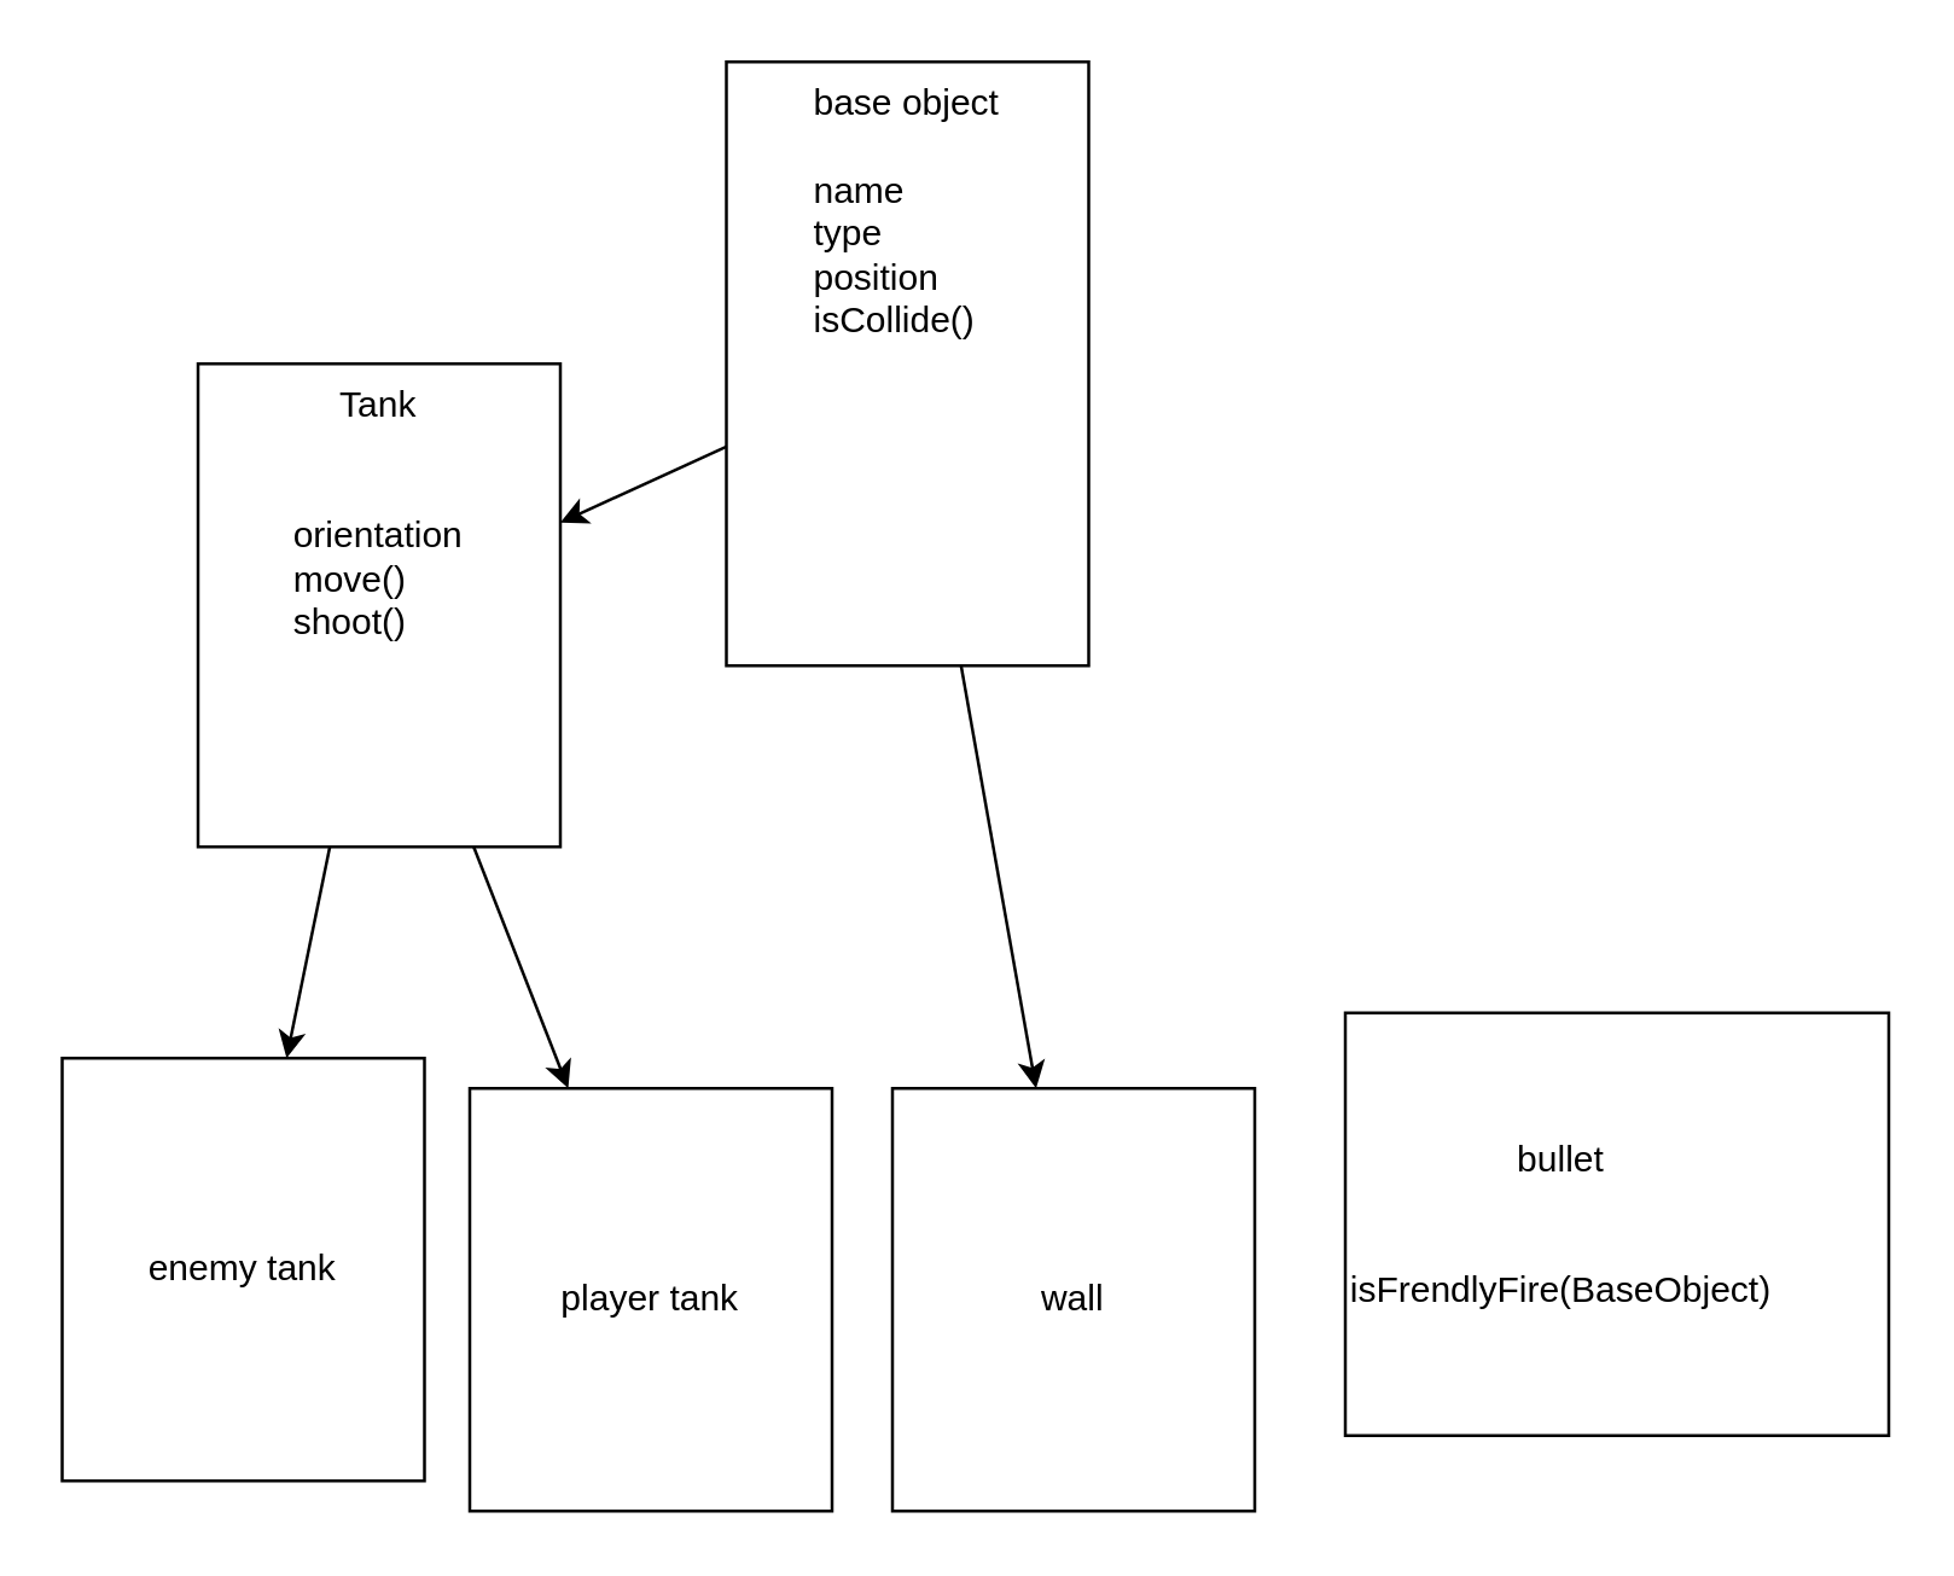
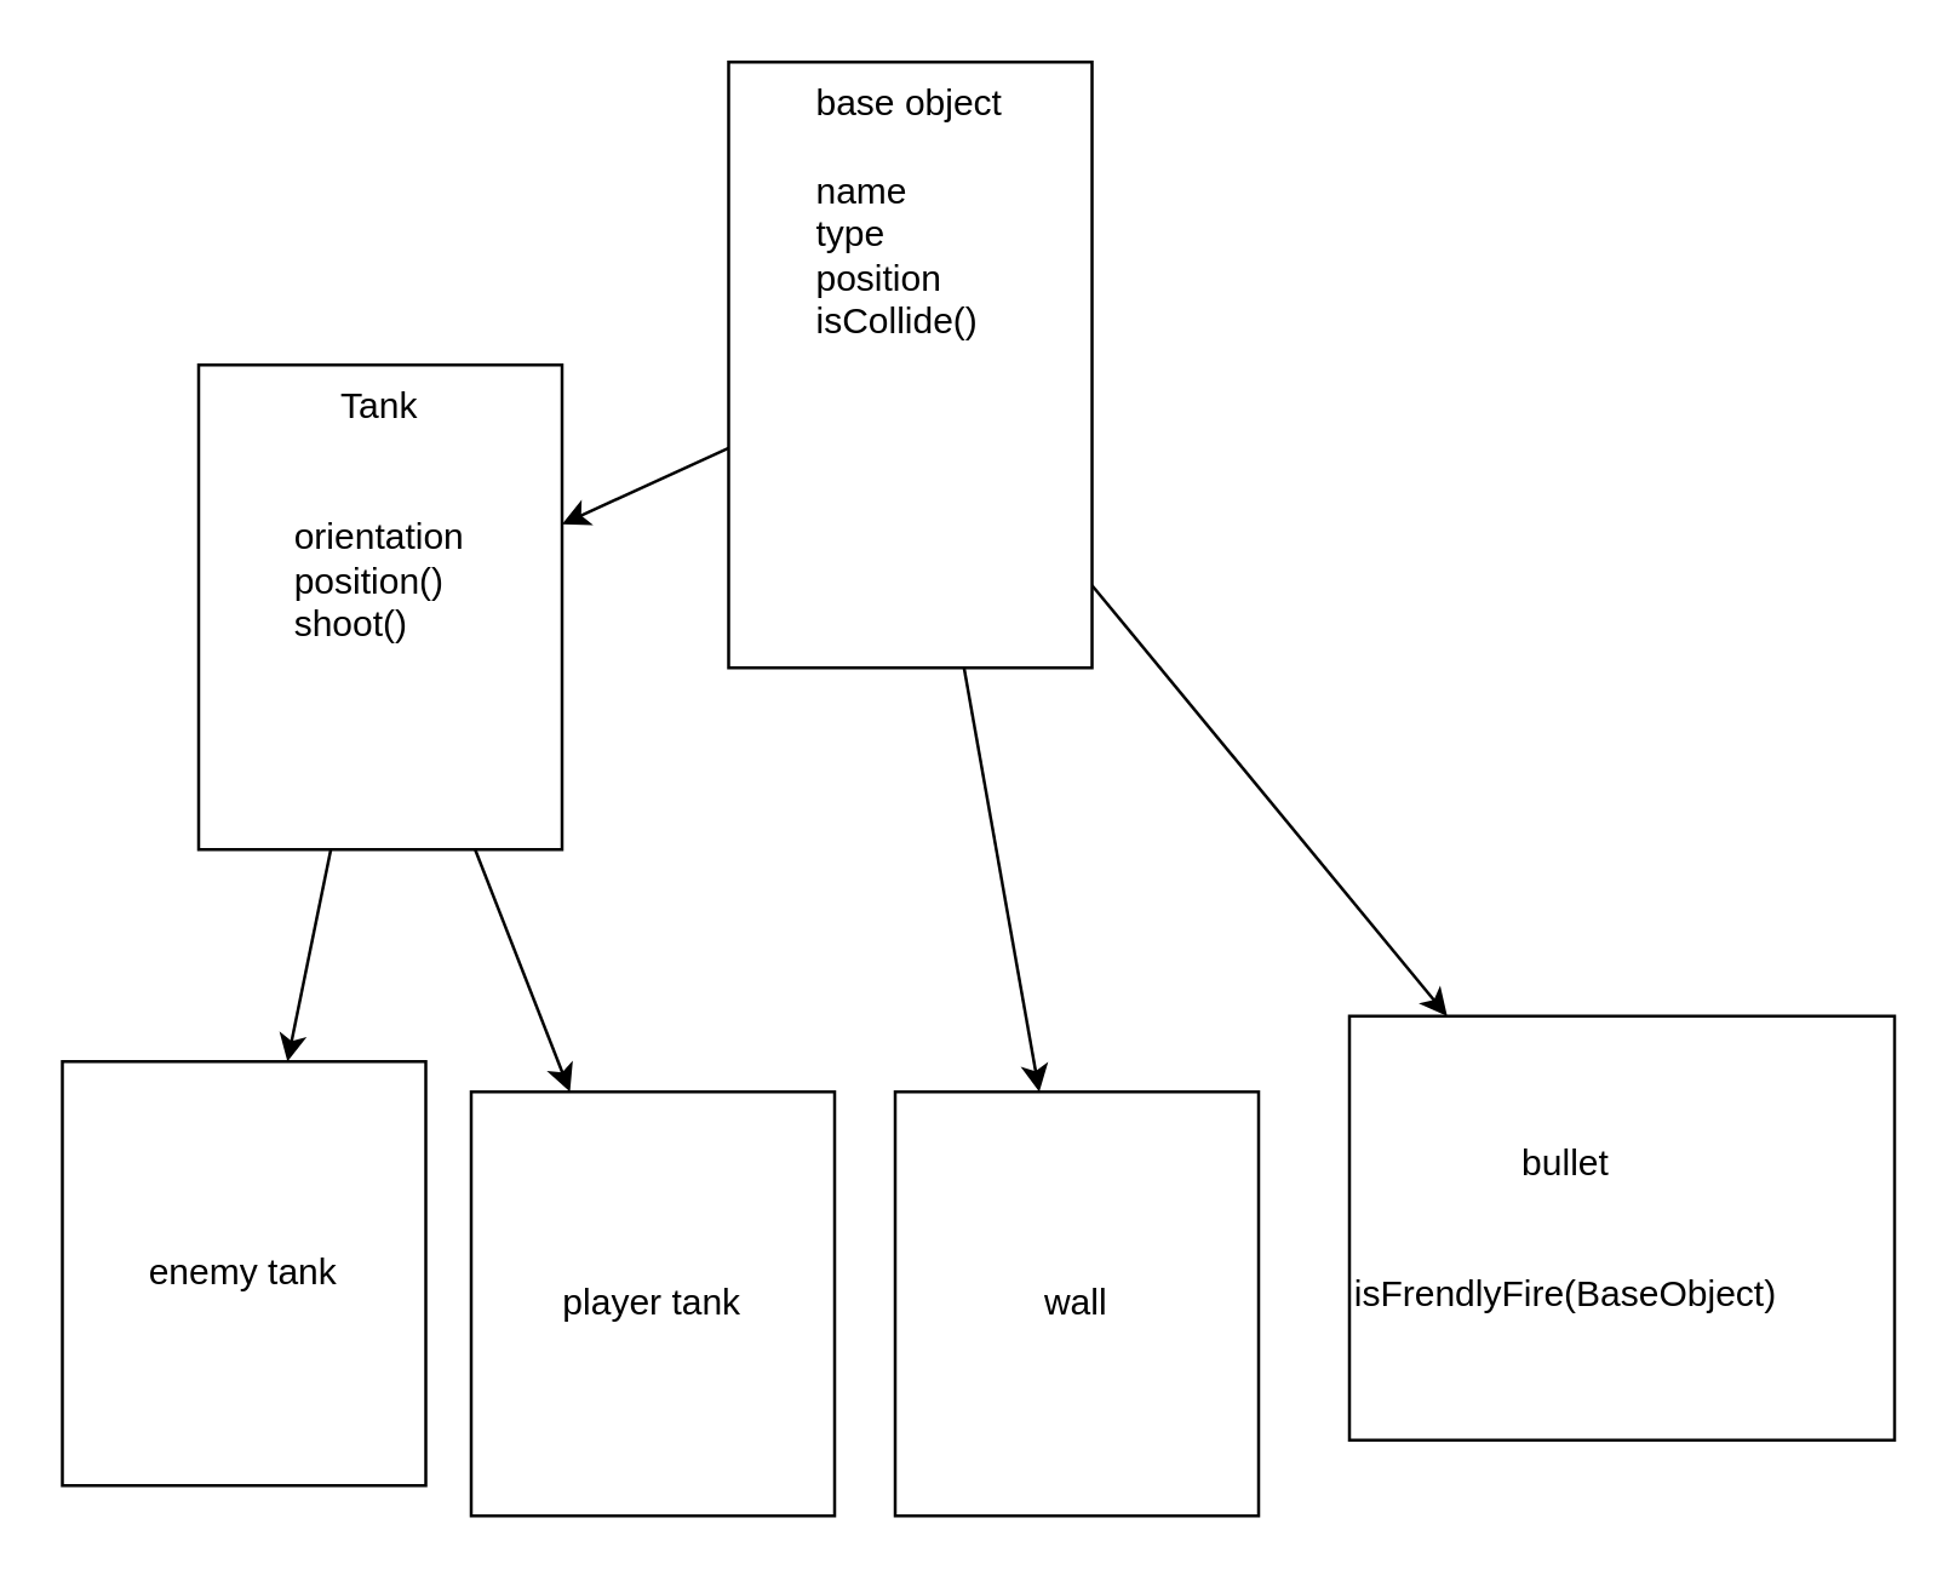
  <mxCell id="0" />
  <mxCell id="1" parent="0" />
  <mxCell id="2" style="edgeStyle=none;html=1;" edge="1" parent="1" source="5" target="8"><mxGeometry relative="1" as="geometry" /></mxCell>
  <mxCell id="3" style="edgeStyle=none;html=1;" edge="1" parent="1" source="5" target="12"><mxGeometry relative="1" as="geometry" /></mxCell>
+ <mxCell id="4" style="edgeStyle=none;html=1;" edge="1" parent="1" source="5" target="11"><mxGeometry relative="1" as="geometry" /></mxCell>
  <mxCell id="5" value="base object&lt;br&gt;&lt;br&gt;&lt;div style=&quot;text-align: left&quot;&gt;name&lt;/div&gt;&lt;div style=&quot;text-align: left&quot;&gt;type&lt;/div&gt;&lt;div style=&quot;text-align: left&quot;&gt;position&lt;/div&gt;&lt;span&gt;&lt;div style=&quot;text-align: left&quot;&gt;&lt;span&gt;isCollide()&lt;/span&gt;&lt;/div&gt;&lt;/span&gt;" style="rounded=0;whiteSpace=wrap;html=1;verticalAlign=top;" vertex="1" parent="1"><mxGeometry x="240" y="20" width="120" height="200" as="geometry" /></mxCell>
  <mxCell id="6" style="edgeStyle=none;html=1;" edge="1" parent="1" source="8" target="9"><mxGeometry relative="1" as="geometry" /></mxCell>
  <mxCell id="7" style="edgeStyle=none;html=1;" edge="1" parent="1" source="8" target="10"><mxGeometry relative="1" as="geometry" /></mxCell>
- <mxCell id="8" value="Tank&lt;br&gt;&lt;br&gt;&lt;br&gt;&lt;div style=&quot;text-align: left&quot;&gt;orientation&lt;/div&gt;&lt;div style=&quot;text-align: left&quot;&gt;move()&lt;/div&gt;&lt;div style=&quot;text-align: left&quot;&gt;shoot()&lt;/div&gt;&lt;div style=&quot;text-align: left&quot;&gt;&lt;br&gt;&lt;/div&gt;" style="whiteSpace=wrap;html=1;verticalAlign=top;" vertex="1" parent="1"><mxGeometry x="65" y="120" width="120" height="160" as="geometry" /></mxCell>
+ <mxCell id="8" value="Tank&lt;br&gt;&lt;br&gt;&lt;br&gt;&lt;div style=&quot;text-align: left&quot;&gt;orientation&lt;/div&gt;&lt;div style=&quot;text-align: left&quot;&gt;position()&lt;/div&gt;&lt;div style=&quot;text-align: left&quot;&gt;shoot()&lt;/div&gt;&lt;div style=&quot;text-align: left&quot;&gt;&lt;br&gt;&lt;/div&gt;" style="whiteSpace=wrap;html=1;verticalAlign=top;" vertex="1" parent="1"><mxGeometry x="65" y="120" width="120" height="160" as="geometry" /></mxCell>
  <mxCell id="9" value="enemy tank&lt;br&gt;" style="whiteSpace=wrap;html=1;" vertex="1" parent="1"><mxGeometry x="20" y="350" width="120" height="140" as="geometry" /></mxCell>
  <mxCell id="10" value="player tank" style="whiteSpace=wrap;html=1;" vertex="1" parent="1"><mxGeometry x="155" y="360" width="120" height="140" as="geometry" /></mxCell>
  <mxCell id="11" value="&lt;div style=&quot;text-align: center&quot;&gt;&lt;span&gt;bullet&lt;/span&gt;&lt;/div&gt;&lt;br&gt;&lt;br&gt;&lt;div&gt;&lt;span&gt;isFrendlyFire(BaseObject)&lt;/span&gt;&lt;/div&gt;" style="whiteSpace=wrap;html=1;align=left;" vertex="1" parent="1"><mxGeometry x="445" y="335" width="180" height="140" as="geometry" /></mxCell>
  <mxCell id="12" value="wall" style="whiteSpace=wrap;html=1;" vertex="1" parent="1"><mxGeometry x="295" y="360" width="120" height="140" as="geometry" /></mxCell>
